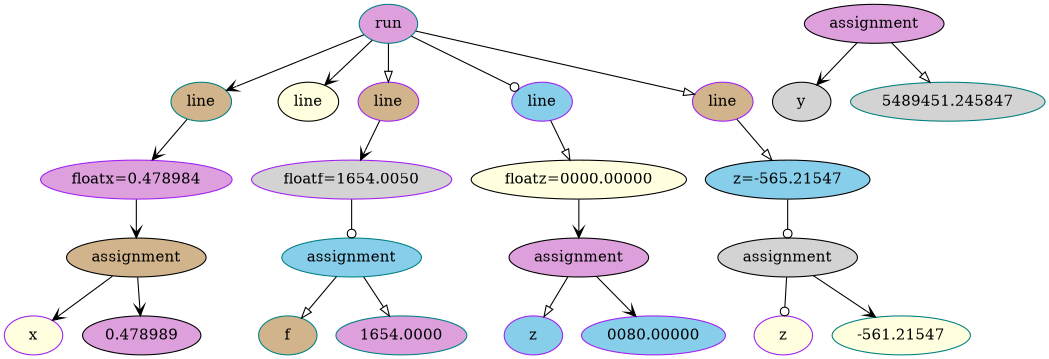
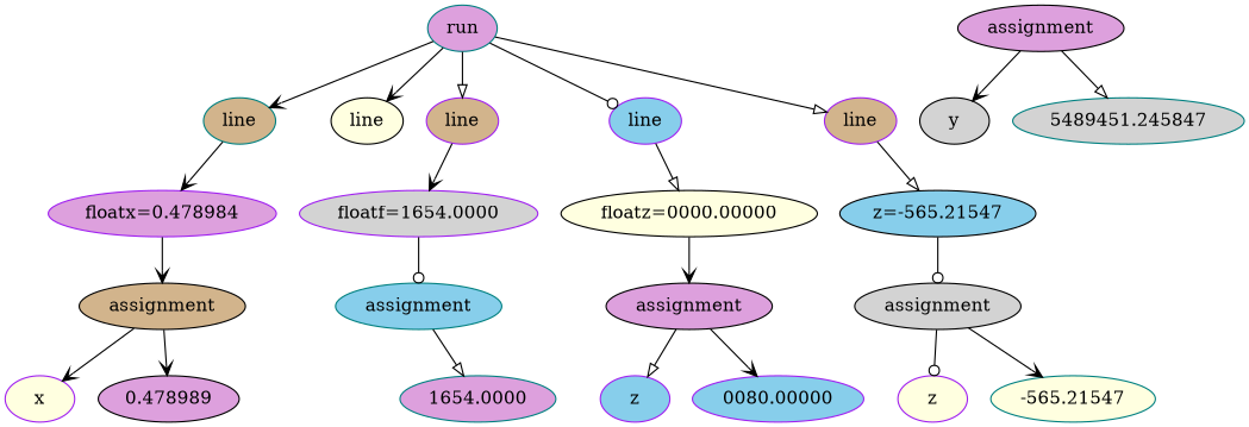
  digraph {
    node [color=black fillcolor=plum style=filled]
    edge [arrowhead=vee]
    n1 [color=teal label=run]
    n2 [color=teal fillcolor=tan label=line]
    n3 [fillcolor=lightyellow label=line]
    n4 [color=purple fillcolor=tan label=line]
    n5 [color=purple fillcolor=skyblue label=line]
    n6 [color=purple fillcolor=tan label=line]
    n7 [color=purple label="floatx=0.478984"]
-   n8 [color=purple fillcolor=lightgrey label="floatf=1654.0050"]
+   n8 [color=purple fillcolor=lightgrey label="floatf=1654.0000"]
    n9 [fillcolor=lightyellow label="floatz=0000.00000"]
    n10 [fillcolor=skyblue label="z=-565.21547"]
    n11 [fillcolor=tan label=assignment]
    n12 [color=purple fillcolor=lightyellow label=x]
    n13 [label=0.478989]
    n14 [label=assignment]
    n15 [fillcolor=lightgrey label=y]
    n16 [color=teal fillcolor=lightgrey label=5489451.245847]
    n17 [color=teal fillcolor=skyblue label=assignment]
-   n18 [color=teal fillcolor=tan label=f]
    n19 [color=teal label=1654.0000]
    n20 [label=assignment]
    n21 [color=purple fillcolor=skyblue label=z]
    n22 [color=purple fillcolor=skyblue label=0080.00000]
    n23 [fillcolor=lightgrey label=assignment]
    n24 [color=purple fillcolor=lightyellow label=z]
-   n25 [color=teal fillcolor=lightyellow label=-561.21547]
+   n25 [color=teal fillcolor=lightyellow label=-565.21547]
    n1 -> n2
    n1 -> n3
    n1 -> n4 [arrowhead=onormal]
    n1 -> n5 [arrowhead=odot]
    n1 -> n6 [arrowhead=onormal]
    n2 -> n7
    n4 -> n8
    n5 -> n9 [arrowhead=onormal]
    n6 -> n10 [arrowhead=onormal]
    n7 -> n11
    n8 -> n17 [arrowhead=odot]
    n9 -> n20
    n10 -> n23 [arrowhead=odot]
    n11 -> n12
    n11 -> n13
    n14 -> n15
    n14 -> n16 [arrowhead=onormal]
-   n17 -> n18 [arrowhead=onormal]
    n17 -> n19 [arrowhead=onormal]
    n20 -> n21 [arrowhead=onormal]
    n20 -> n22
    n23 -> n24 [arrowhead=odot]
    n23 -> n25
  }
